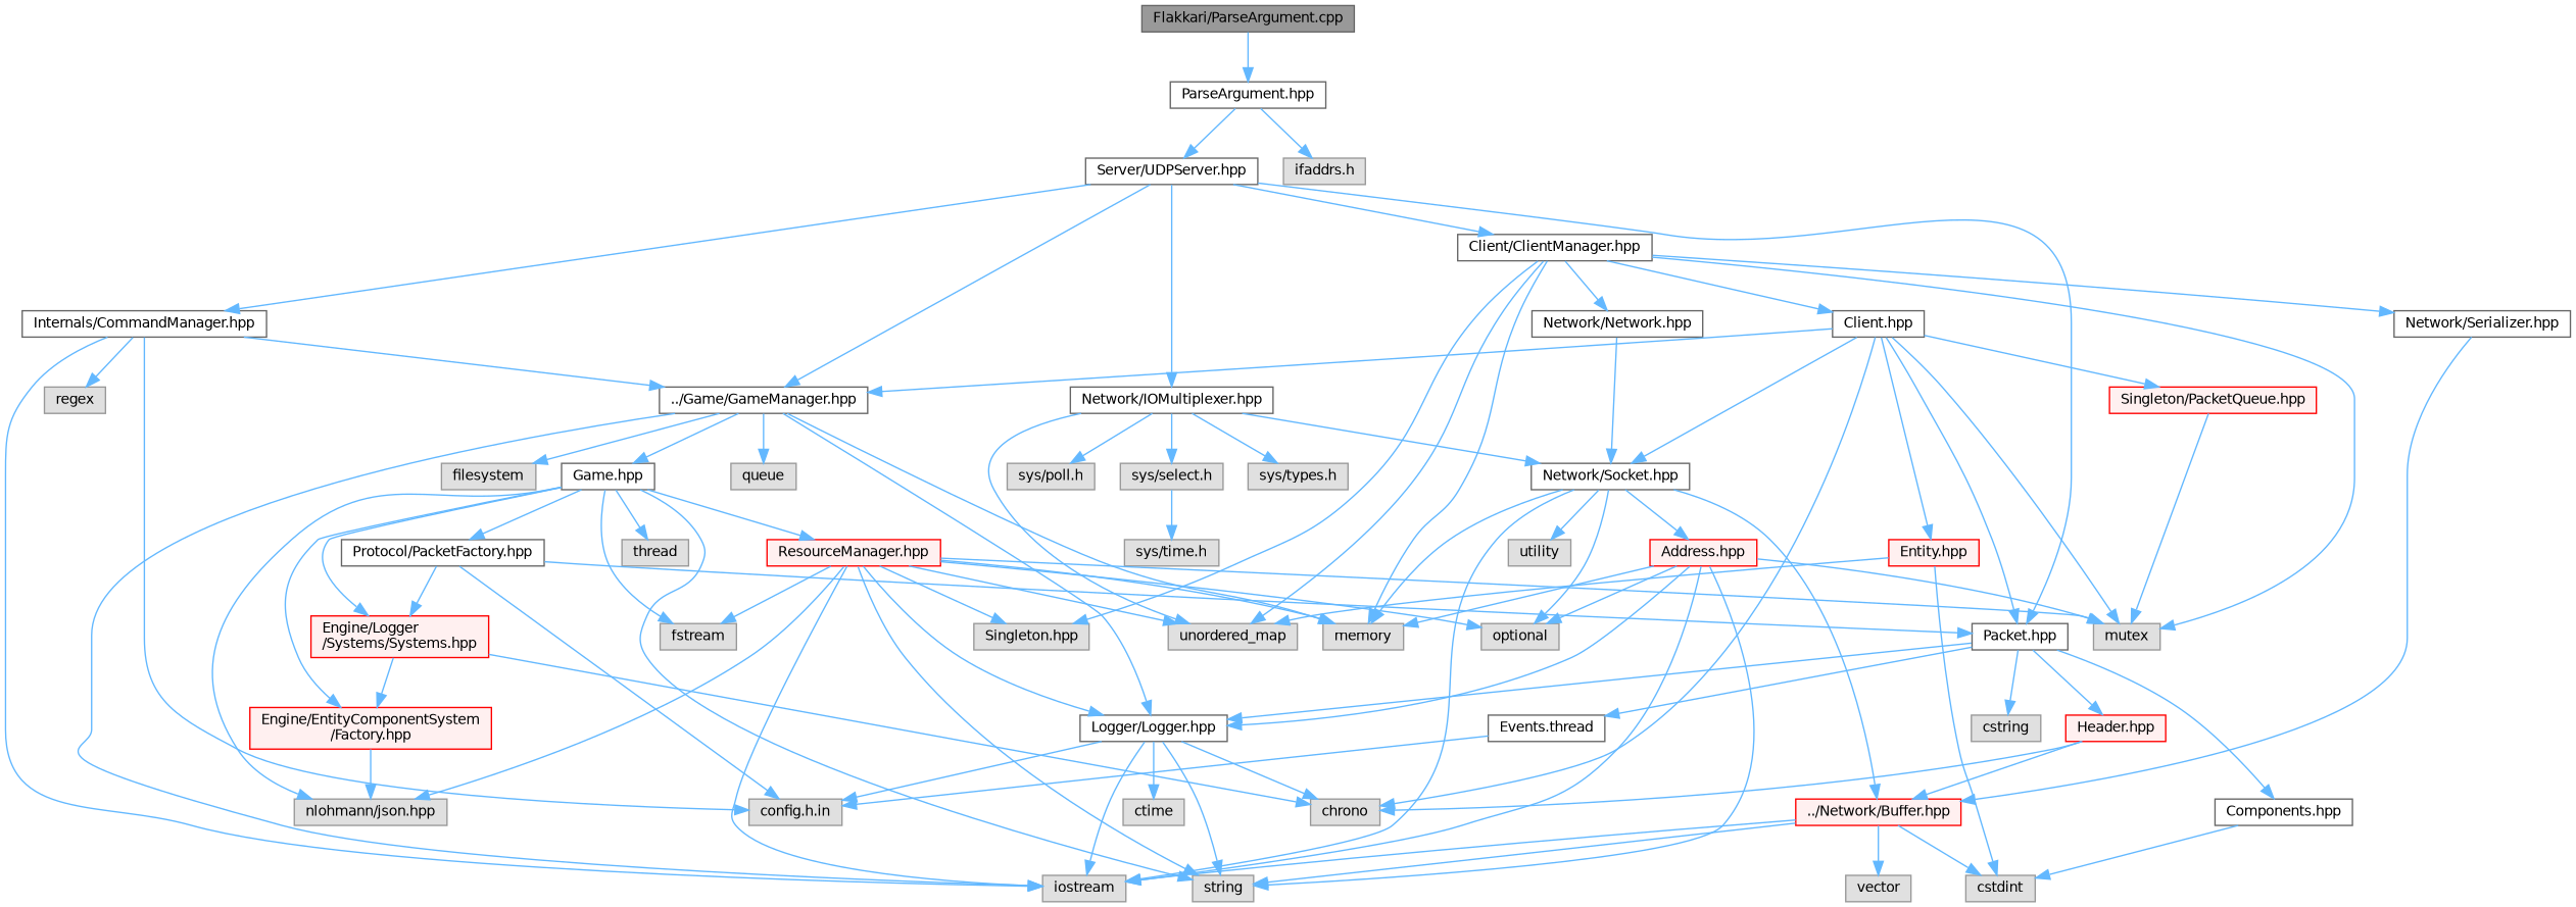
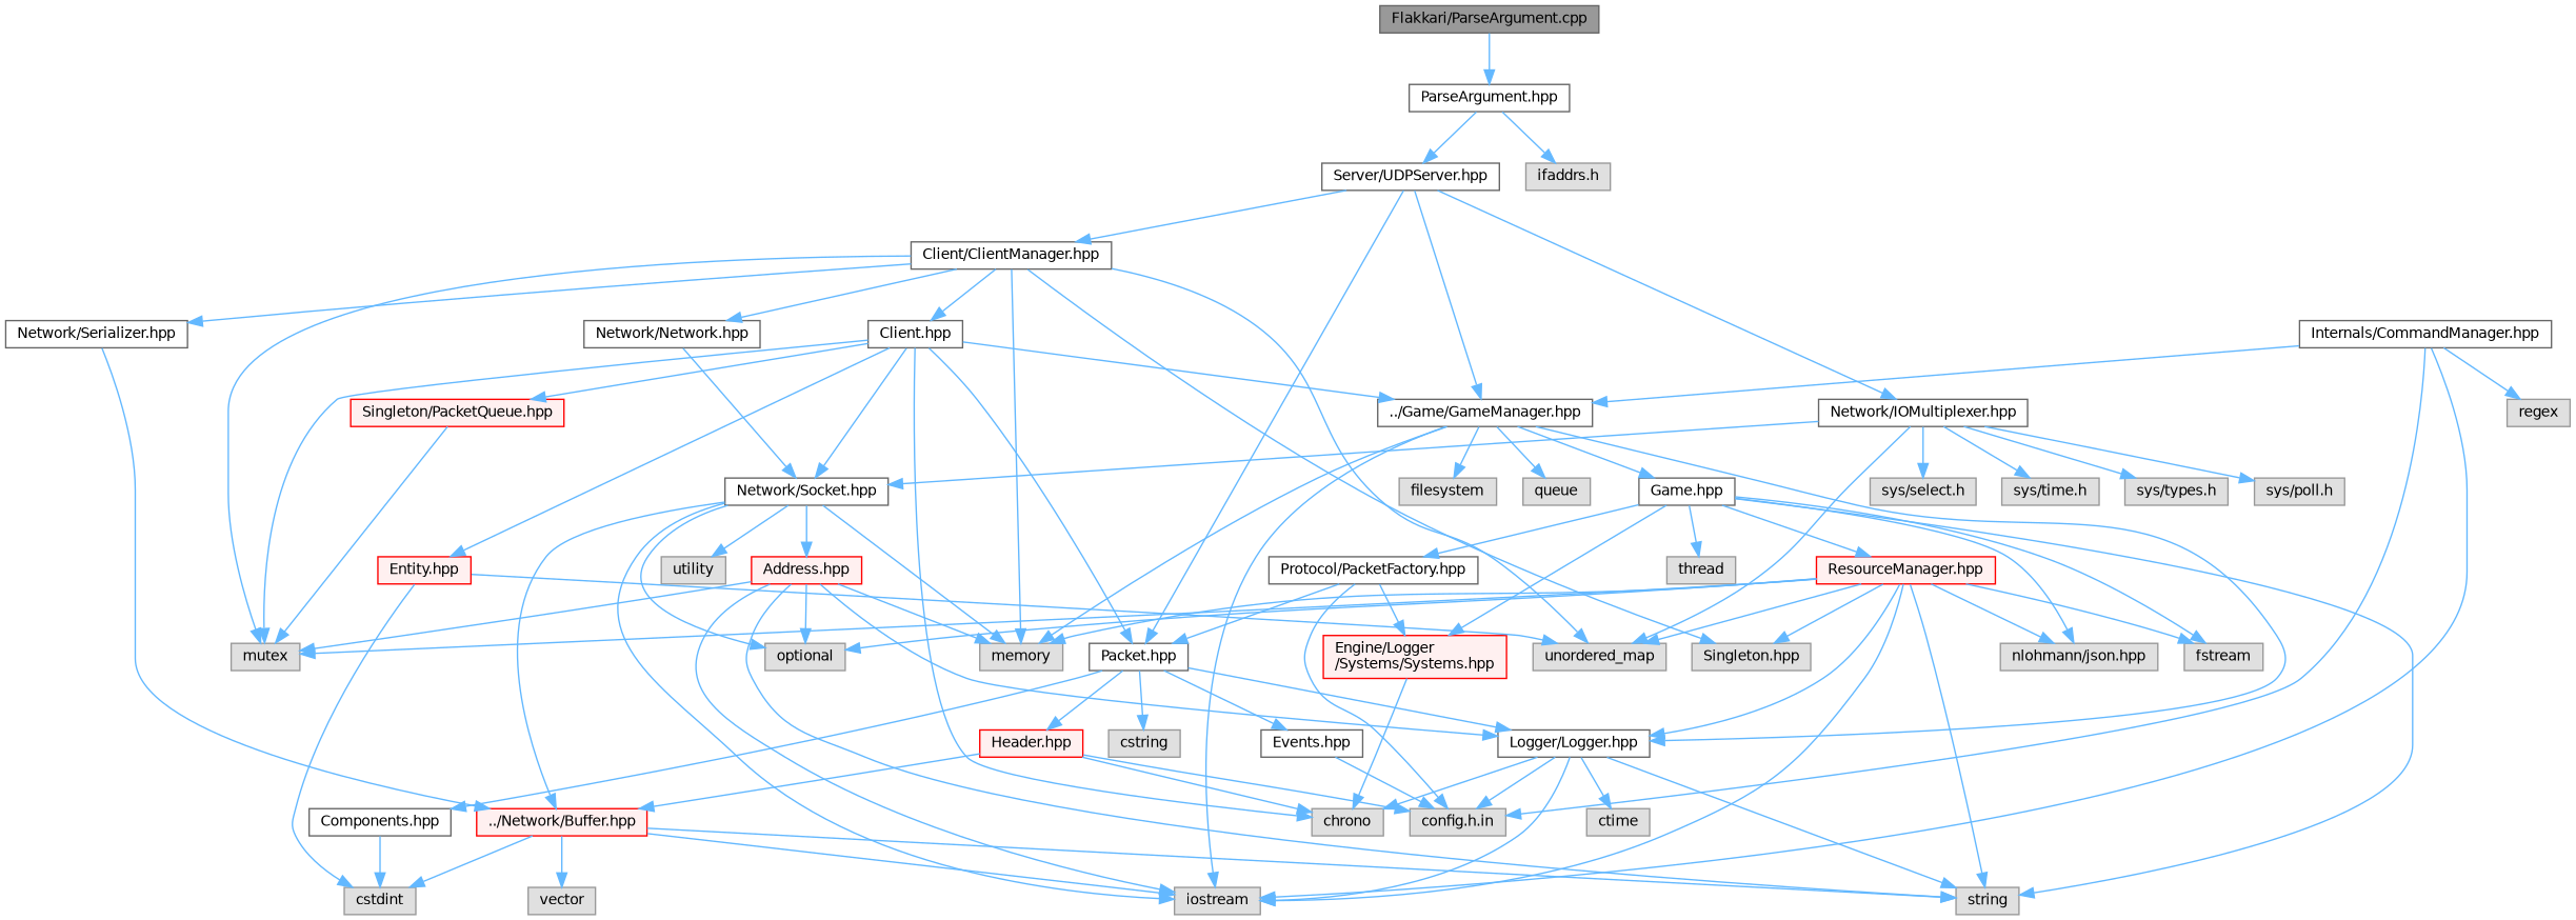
  digraph {
    node [color=grey60 fillcolor="#E0E0E0" fontname=Helvetica fontsize=10 shape=box style=filled]
    edge [color=steelblue1 fontname=Helvetica fontsize=10 labelfontname=Helvetica labelfontsize=10 style=solid]
    n1 [color=gray40 fillcolor=grey60 fontcolor=black height=0.2 label="Flakkari/ParseArgument.cpp" width=0.4]
    n2 [color=grey40 fillcolor=white height=0.2 label="ParseArgument.hpp" width=0.4]
    n3 [color=grey40 fillcolor=white height=0.2 label="Server/UDPServer.hpp" width=0.4]
    n4 [height=0.2 label="ifaddrs.h" width=0.4]
    n5 [color=grey40 fillcolor=white height=0.2 label="Client/ClientManager.hpp" width=0.4]
    n6 [color=grey40 fillcolor=white height=0.2 label="../Game/GameManager.hpp" width=0.4]
    n7 [color=grey40 fillcolor=white height=0.2 label="Packet.hpp" width=0.4]
    n8 [color=grey40 fillcolor=white height=0.2 label="Internals/CommandManager.hpp" width=0.4]
    n9 [color=grey40 fillcolor=white height=0.2 label="Network/IOMultiplexer.hpp" width=0.4]
    n10 [color=grey40 fillcolor=white height=0.2 label="Client.hpp" width=0.4]
    n11 [height=0.2 label=mutex width=0.4]
    n12 [height=0.2 label=memory width=0.4]
    n13 [height=0.2 label="Singleton.hpp" width=0.4]
    n14 [height=0.2 label=unordered_map width=0.4]
    n15 [color=grey40 fillcolor=white height=0.2 label="Network/Network.hpp" width=0.4]
    n16 [color=grey40 fillcolor=white height=0.2 label="Network/Serializer.hpp" width=0.4]
    n17 [height=0.2 label=filesystem width=0.4]
    n18 [height=0.2 label=iostream width=0.4]
    n19 [height=0.2 label=queue width=0.4]
    n20 [color=grey40 fillcolor=white height=0.2 label="Game.hpp" width=0.4]
    n21 [color=grey40 fillcolor=white height=0.2 label="Logger/Logger.hpp" width=0.4]
    n22 [color=grey40 fillcolor=white height=0.2 label="Components.hpp" width=0.4]
-   n23 [color=grey40 fillcolor=white height=0.2 label="Events.thread" width=0.4]
+   n23 [color=grey40 fillcolor=white height=0.2 label="Events.hpp" width=0.4]
    n24 [color=red fillcolor="#FFF0F0" height=0.2 label="Header.hpp" width=0.4]
    n25 [height=0.2 label=cstring width=0.4]
    n26 [height=0.2 label="config.h.in" width=0.4]
    n27 [height=0.2 label=regex width=0.4]
    n28 [color=grey40 fillcolor=white height=0.2 label="Network/Socket.hpp" width=0.4]
    n29 [height=0.2 label="sys/select.h" width=0.4]
    n30 [height=0.2 label="sys/time.h" width=0.4]
    n31 [height=0.2 label="sys/types.h" width=0.4]
    n32 [height=0.2 label="sys/poll.h" width=0.4]
    n33 [height=0.2 label=chrono width=0.4]
    n34 [color=red fillcolor="#FFF0F0" height=0.2 label="Entity.hpp" width=0.4]
    n35 [color=red fillcolor="#FFF0F0" height=0.2 label="Singleton/PacketQueue.hpp" width=0.4]
    n36 [color=red fillcolor="#FFF0F0" height=0.2 label="../Network/Buffer.hpp" width=0.4]
    n37 [height=0.2 label=cstdint width=0.4]
    n38 [height=0.2 label=optional width=0.4]
    n39 [color=red fillcolor="#FFF0F0" height=0.2 label="Address.hpp" width=0.4]
    n40 [height=0.2 label=utility width=0.4]
    n41 [height=0.2 label=fstream width=0.4]
    n42 [height=0.2 label="nlohmann/json.hpp" width=0.4]
    n43 [height=0.2 label=string width=0.4]
    n44 [height=0.2 label=thread width=0.4]
-   n45 [color=red fillcolor="#FFF0F0" height=0.2 label="Engine/EntityComponentSystem\l/Factory.hpp" width=0.4]
    n46 [color=red fillcolor="#FFF0F0" height=0.2 label="Engine/Logger\l/Systems/Systems.hpp" width=0.4]
    n47 [color=grey40 fillcolor=white height=0.2 label="Protocol/PacketFactory.hpp" width=0.4]
    n48 [color=red fillcolor="#FFF0F0" height=0.2 label="ResourceManager.hpp" width=0.4]
    n49 [height=0.2 label=ctime width=0.4]
    n50 [height=0.2 label=vector width=0.4]
    n1 -> n2
    n2 -> n3
    n2 -> n4
    n3 -> n5
    n3 -> n6
    n3 -> n7
-   n3 -> n8
    n3 -> n9
    n5 -> n10
    n5 -> n11
    n5 -> n12
    n5 -> n13
    n5 -> n14
    n5 -> n15
    n5 -> n16
    n6 -> n12
    n6 -> n17
    n6 -> n18
    n6 -> n19
    n6 -> n20
    n6 -> n21
    n7 -> n21
    n7 -> n22
    n7 -> n23
    n7 -> n24
    n7 -> n25
    n8 -> n6
    n8 -> n18
    n8 -> n26
    n8 -> n27
    n9 -> n14
    n9 -> n28
    n9 -> n29
-   n29 -> n30
+   n9 -> n30
    n9 -> n31
    n9 -> n32
    n10 -> n6
    n10 -> n7
    n10 -> n11
    n10 -> n28
    n10 -> n33
    n10 -> n34
    n10 -> n35
    n15 -> n28
    n16 -> n36
    n20 -> n41
    n20 -> n42
    n20 -> n43
    n20 -> n44
-   n20 -> n45
    n20 -> n46
    n20 -> n47
    n20 -> n48
    n21 -> n18
    n21 -> n26
    n21 -> n33
    n21 -> n43
    n21 -> n49
    n22 -> n37
    n23 -> n26
+   n24 -> n26
    n24 -> n33
    n24 -> n36
    n28 -> n12
    n28 -> n18
    n28 -> n36
    n28 -> n38
    n28 -> n39
    n28 -> n40
    n34 -> n14
    n34 -> n37
    n35 -> n11
    n36 -> n18
    n36 -> n37
    n36 -> n43
    n36 -> n50
    n39 -> n11
    n39 -> n12
    n39 -> n18
    n39 -> n21
    n39 -> n38
    n39 -> n43
-   n45 -> n42
    n46 -> n33
-   n46 -> n45
    n47 -> n7
    n47 -> n26
    n47 -> n46
    n48 -> n11
    n48 -> n12
    n48 -> n13
    n48 -> n14
    n48 -> n18
    n48 -> n21
    n48 -> n38
    n48 -> n41
    n48 -> n42
    n48 -> n43
  }
